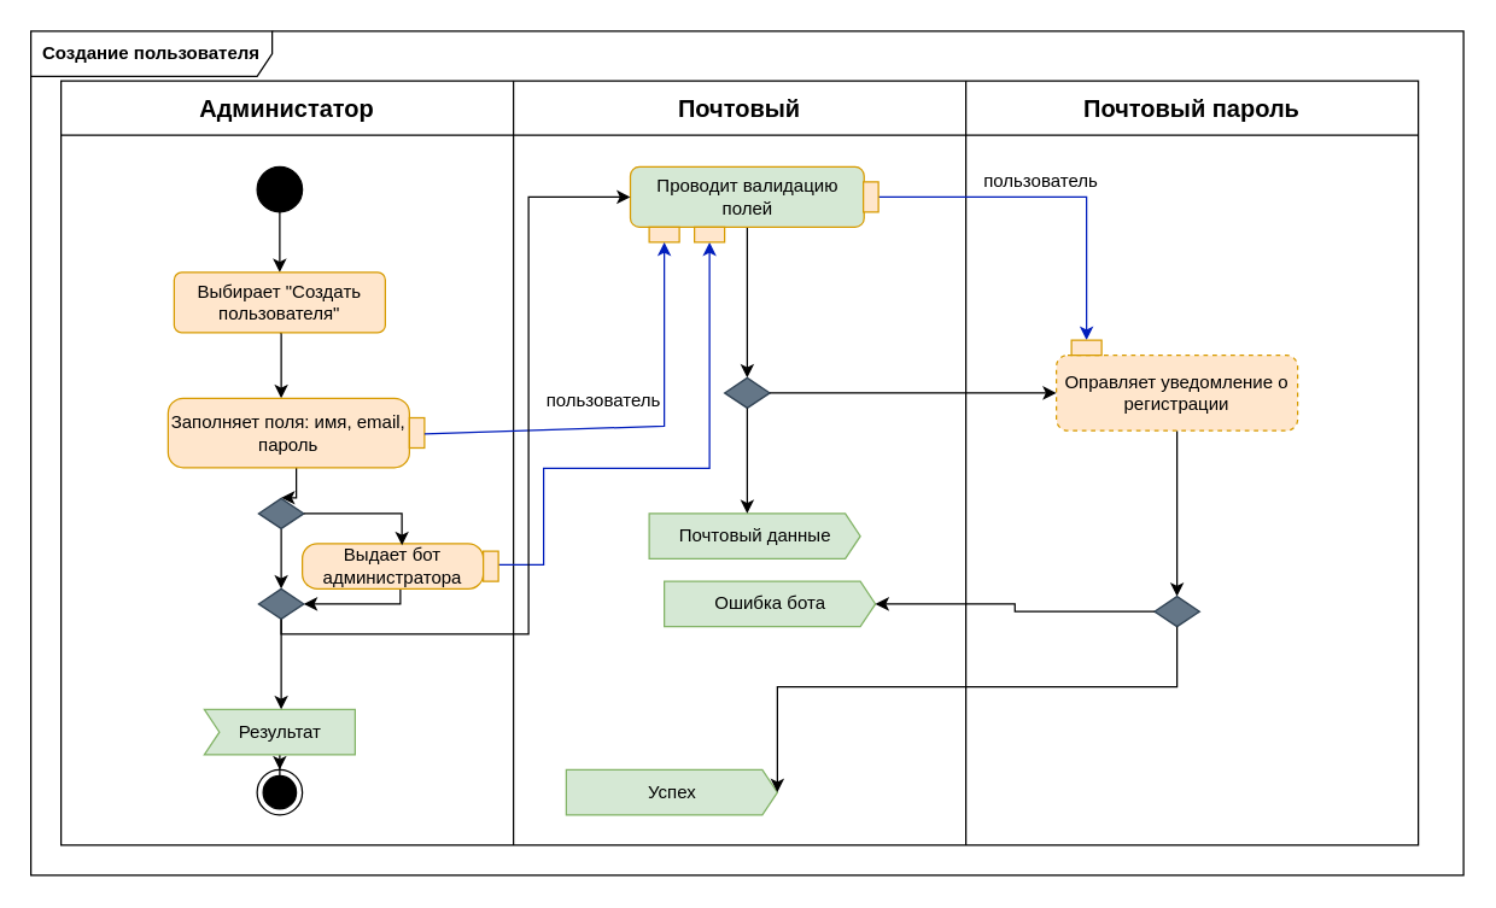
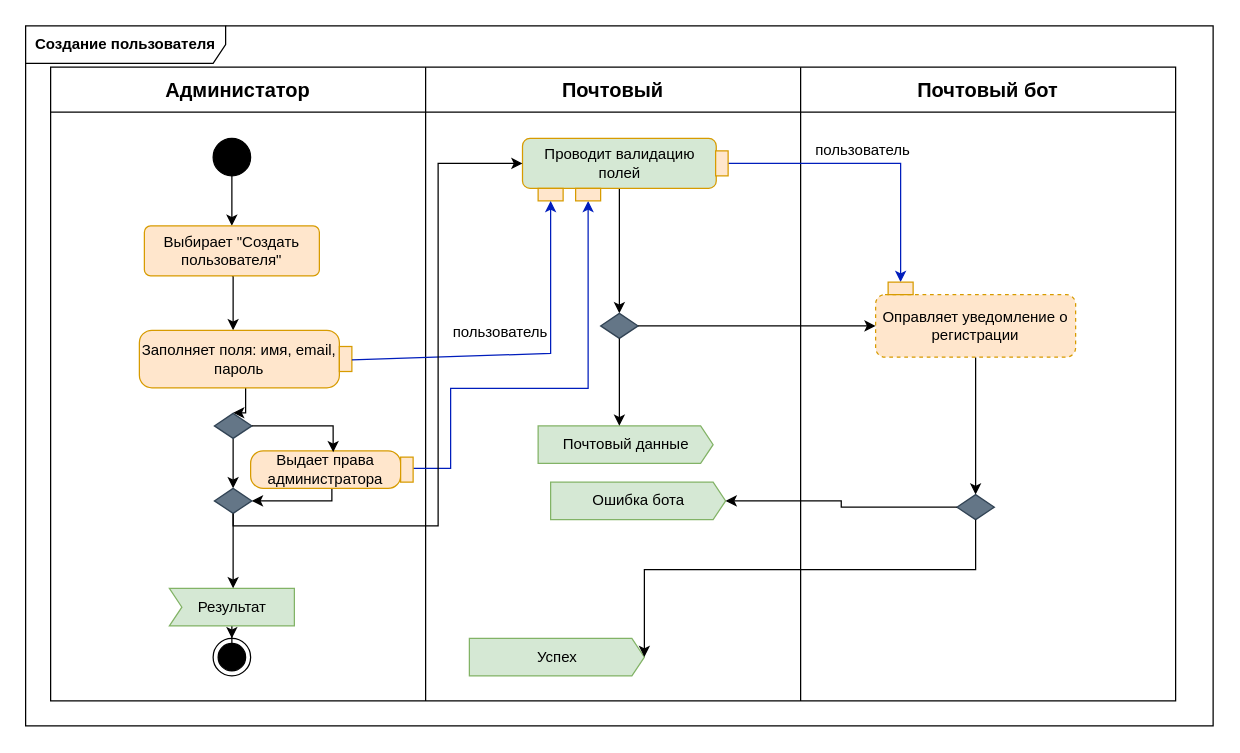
  <mxCell id="0" />
  <mxCell id="1" parent="0" />
  <mxCell id="2" value="&lt;b&gt;Создание пользователя&lt;br&gt;&lt;/b&gt;" style="shape=umlFrame;whiteSpace=wrap;html=1;pointerEvents=0;recursiveResize=0;container=1;collapsible=0;width=160;" vertex="1" parent="1"><mxGeometry x="20" y="20" width="950" height="560" as="geometry" /></mxCell>
  <mxCell id="3" value="" style="shape=table;startSize=0;container=1;collapsible=0;childLayout=tableLayout;fontSize=16;" vertex="1" parent="2"><mxGeometry x="20" y="33" width="900" height="507" as="geometry" /></mxCell>
  <mxCell id="4" value="" style="shape=tableRow;horizontal=0;startSize=0;swimlaneHead=0;swimlaneBody=0;strokeColor=inherit;top=0;left=0;bottom=0;right=0;collapsible=0;dropTarget=0;fillColor=none;points=[[0,0.5],[1,0.5]];portConstraint=eastwest;fontSize=16;" vertex="1" parent="3"><mxGeometry width="900" height="36" as="geometry" /></mxCell>
  <mxCell id="5" value="&lt;b&gt;Администатор&lt;/b&gt;" style="shape=partialRectangle;html=1;whiteSpace=wrap;connectable=0;strokeColor=inherit;overflow=hidden;fillColor=none;top=0;left=0;bottom=0;right=0;pointerEvents=1;fontSize=16;" vertex="1" parent="4"><mxGeometry width="300" height="36" as="geometry"><mxRectangle width="300" height="36" as="alternateBounds" /></mxGeometry></mxCell>
  <mxCell id="6" value="&lt;b&gt;Почтовый&lt;/b&gt;" style="shape=partialRectangle;html=1;whiteSpace=wrap;connectable=0;strokeColor=inherit;overflow=hidden;fillColor=none;top=0;left=0;bottom=0;right=0;pointerEvents=1;fontSize=16;" vertex="1" parent="4"><mxGeometry x="300" width="300" height="36" as="geometry"><mxRectangle width="300" height="36" as="alternateBounds" /></mxGeometry></mxCell>
- <mxCell id="7" value="&lt;b&gt;Почтовый пароль&lt;br&gt;&lt;/b&gt;" style="shape=partialRectangle;html=1;whiteSpace=wrap;connectable=0;strokeColor=inherit;overflow=hidden;fillColor=none;top=0;left=0;bottom=0;right=0;pointerEvents=1;fontSize=16;" vertex="1" parent="4"><mxGeometry x="600" width="300" height="36" as="geometry"><mxRectangle width="300" height="36" as="alternateBounds" /></mxGeometry></mxCell>
+ <mxCell id="7" value="&lt;b&gt;Почтовый бот&lt;br&gt;&lt;/b&gt;" style="shape=partialRectangle;html=1;whiteSpace=wrap;connectable=0;strokeColor=inherit;overflow=hidden;fillColor=none;top=0;left=0;bottom=0;right=0;pointerEvents=1;fontSize=16;" vertex="1" parent="4"><mxGeometry x="600" width="300" height="36" as="geometry"><mxRectangle width="300" height="36" as="alternateBounds" /></mxGeometry></mxCell>
  <mxCell id="8" value="" style="shape=tableRow;horizontal=0;startSize=0;swimlaneHead=0;swimlaneBody=0;strokeColor=inherit;top=0;left=0;bottom=0;right=0;collapsible=0;dropTarget=0;fillColor=none;points=[[0,0.5],[1,0.5]];portConstraint=eastwest;fontSize=16;" vertex="1" parent="3"><mxGeometry y="36" width="900" height="471" as="geometry" /></mxCell>
  <mxCell id="9" value="" style="shape=partialRectangle;html=1;whiteSpace=wrap;connectable=0;strokeColor=inherit;overflow=hidden;fillColor=none;top=0;left=0;bottom=0;right=0;pointerEvents=1;fontSize=16;" vertex="1" parent="8"><mxGeometry width="300" height="471" as="geometry"><mxRectangle width="300" height="471" as="alternateBounds" /></mxGeometry></mxCell>
  <mxCell id="10" value="" style="shape=partialRectangle;html=1;whiteSpace=wrap;connectable=0;strokeColor=inherit;overflow=hidden;fillColor=none;top=0;left=0;bottom=0;right=0;pointerEvents=1;fontSize=16;" vertex="1" parent="8"><mxGeometry x="300" width="300" height="471" as="geometry"><mxRectangle width="300" height="471" as="alternateBounds" /></mxGeometry></mxCell>
  <mxCell id="11" value="" style="shape=partialRectangle;html=1;whiteSpace=wrap;connectable=0;strokeColor=inherit;overflow=hidden;fillColor=none;top=0;left=0;bottom=0;right=0;pointerEvents=1;fontSize=16;" vertex="1" parent="8"><mxGeometry x="600" width="300" height="471" as="geometry"><mxRectangle width="300" height="471" as="alternateBounds" /></mxGeometry></mxCell>
  <mxCell id="12" style="edgeStyle=orthogonalEdgeStyle;rounded=0;orthogonalLoop=1;jettySize=auto;html=1;" edge="1" parent="2" source="13"><mxGeometry relative="1" as="geometry"><mxPoint x="165" y="160" as="targetPoint" /></mxGeometry></mxCell>
  <mxCell id="13" value="" style="ellipse;fillColor=strokeColor;html=1;" vertex="1" parent="2"><mxGeometry x="150" y="90" width="30" height="30" as="geometry" /></mxCell>
  <mxCell id="14" value="" style="ellipse;html=1;shape=endState;fillColor=strokeColor;" vertex="1" parent="2"><mxGeometry x="150" y="490" width="30" height="30" as="geometry" /></mxCell>
  <mxCell id="15" style="edgeStyle=orthogonalEdgeStyle;rounded=0;orthogonalLoop=1;jettySize=auto;html=1;exitX=0.5;exitY=1;exitDx=0;exitDy=0;" edge="1" parent="2" source="50" target="17"><mxGeometry relative="1" as="geometry"><mxPoint x="166.029" y="210" as="sourcePoint" /><Array as="points"><mxPoint x="166" y="200" /></Array></mxGeometry></mxCell>
  <mxCell id="16" style="edgeStyle=orthogonalEdgeStyle;rounded=0;orthogonalLoop=1;jettySize=auto;html=1;" edge="1" parent="2" source="17" target="36"><mxGeometry relative="1" as="geometry" /></mxCell>
  <mxCell id="17" value="Заполняет поля: имя, email, пароль" style="shape=mxgraph.uml25.action;html=1;align=center;verticalAlign=middle;absoluteArcSize=1;arcSize=10;dashed=0;spacingRight=10;whiteSpace=wrap;fillColor=#ffe6cc;strokeColor=#d79b00;" vertex="1" parent="2"><mxGeometry x="91" y="243.5" width="170" height="46" as="geometry" /></mxCell>
  <mxCell id="18" style="edgeStyle=orthogonalEdgeStyle;rounded=0;orthogonalLoop=1;jettySize=auto;html=1;entryX=0.5;entryY=0;entryDx=0;entryDy=0;" edge="1" parent="2" source="19" target="27"><mxGeometry relative="1" as="geometry" /></mxCell>
  <mxCell id="19" value="Проводит валидацию полей " style="rounded=1;whiteSpace=wrap;html=1;fillColor=#d5e8d4;strokeColor=#d79b00;" vertex="1" parent="2"><mxGeometry x="397.5" y="90" width="155" height="40" as="geometry" /></mxCell>
  <mxCell id="20" value="" style="rounded=0;whiteSpace=wrap;html=1;fillColor=#ffe6cc;strokeColor=#d79b00;" vertex="1" parent="2"><mxGeometry x="410" y="130" width="20" height="10" as="geometry" /></mxCell>
  <mxCell id="21" value="" style="endArrow=classic;html=1;rounded=0;entryX=0.5;entryY=1;entryDx=0;entryDy=0;exitX=1;exitY=0.514;exitDx=0;exitDy=0;exitPerimeter=0;fillColor=#0050ef;strokeColor=#001DBC;" edge="1" parent="2" source="17" target="20"><mxGeometry width="50" height="50" relative="1" as="geometry"><mxPoint x="440" y="390" as="sourcePoint" /><mxPoint x="490" y="340" as="targetPoint" /><Array as="points"><mxPoint x="420" y="262" /></Array></mxGeometry></mxCell>
  <mxCell id="22" value="Ошибка бота" style="html=1;shadow=0;dashed=0;align=center;verticalAlign=middle;shape=mxgraph.arrows2.arrow;dy=0;dx=10;notch=0;fillColor=#d5e8d4;strokeColor=#82b366;" vertex="1" parent="2"><mxGeometry x="420" y="365" width="140" height="30" as="geometry" /></mxCell>
  <mxCell id="23" value="Успех" style="html=1;shadow=0;dashed=0;align=center;verticalAlign=middle;shape=mxgraph.arrows2.arrow;dy=0;dx=10;notch=0;fillColor=#d5e8d4;strokeColor=#82b366;" vertex="1" parent="2"><mxGeometry x="355" y="490" width="140" height="30" as="geometry" /></mxCell>
  <mxCell id="24" value="Почтовый данные" style="html=1;shadow=0;dashed=0;align=center;verticalAlign=middle;shape=mxgraph.arrows2.arrow;dy=0;dx=10;notch=0;fillColor=#d5e8d4;strokeColor=#82b366;" vertex="1" parent="2"><mxGeometry x="410" y="320" width="140" height="30" as="geometry" /></mxCell>
  <mxCell id="25" style="edgeStyle=orthogonalEdgeStyle;rounded=0;orthogonalLoop=1;jettySize=auto;html=1;entryX=0.5;entryY=0;entryDx=0;entryDy=0;" edge="1" parent="2" source="26" target="14"><mxGeometry relative="1" as="geometry" /></mxCell>
  <mxCell id="26" value="Результат" style="html=1;shadow=0;dashed=0;align=center;verticalAlign=middle;shape=mxgraph.arrows2.arrow;dy=0;dx=0;notch=10;fillColor=#d5e8d4;strokeColor=#82b366;" vertex="1" parent="2"><mxGeometry x="115" y="450" width="100" height="30" as="geometry" /></mxCell>
  <mxCell id="27" value="" style="rhombus;whiteSpace=wrap;html=1;fillColor=#647687;fontColor=#ffffff;strokeColor=#314354;" vertex="1" parent="2"><mxGeometry x="460" y="230" width="30" height="20" as="geometry" /></mxCell>
  <mxCell id="28" style="edgeStyle=orthogonalEdgeStyle;rounded=0;orthogonalLoop=1;jettySize=auto;html=1;entryX=0;entryY=0;entryDx=65;entryDy=0;entryPerimeter=0;" edge="1" parent="2" source="27" target="24"><mxGeometry relative="1" as="geometry" /></mxCell>
  <mxCell id="29" style="edgeStyle=orthogonalEdgeStyle;rounded=0;orthogonalLoop=1;jettySize=auto;html=1;" edge="1" parent="2" source="30" target="32"><mxGeometry relative="1" as="geometry" /></mxCell>
  <mxCell id="30" value="Оправляет уведомление о регистрации" style="rounded=1;whiteSpace=wrap;html=1;fillColor=#ffe6cc;strokeColor=#d79b00;dashed=1;" vertex="1" parent="2"><mxGeometry x="680" y="215" width="160" height="50" as="geometry" /></mxCell>
  <mxCell id="31" value="" style="endArrow=classic;html=1;rounded=0;exitX=1;exitY=0.5;exitDx=0;exitDy=0;entryX=0;entryY=0.5;entryDx=0;entryDy=0;" edge="1" parent="2" source="27" target="30"><mxGeometry width="50" height="50" relative="1" as="geometry"><mxPoint x="560" y="260" as="sourcePoint" /><mxPoint x="610" y="210" as="targetPoint" /></mxGeometry></mxCell>
  <mxCell id="32" value="" style="rhombus;whiteSpace=wrap;html=1;fillColor=#647687;fontColor=#ffffff;strokeColor=#314354;" vertex="1" parent="2"><mxGeometry x="745" y="375" width="30" height="20" as="geometry" /></mxCell>
  <mxCell id="33" style="edgeStyle=orthogonalEdgeStyle;rounded=0;orthogonalLoop=1;jettySize=auto;html=1;exitX=0;exitY=0.5;exitDx=0;exitDy=0;entryX=1;entryY=0.5;entryDx=0;entryDy=0;entryPerimeter=0;" edge="1" parent="2" source="32" target="22"><mxGeometry relative="1" as="geometry" /></mxCell>
  <mxCell id="34" style="edgeStyle=orthogonalEdgeStyle;rounded=0;orthogonalLoop=1;jettySize=auto;html=1;entryX=1;entryY=0.5;entryDx=0;entryDy=0;entryPerimeter=0;" edge="1" parent="2" source="32" target="23"><mxGeometry relative="1" as="geometry"><Array as="points"><mxPoint x="760" y="435" /></Array></mxGeometry></mxCell>
  <mxCell id="35" style="edgeStyle=orthogonalEdgeStyle;rounded=0;orthogonalLoop=1;jettySize=auto;html=1;" edge="1" parent="2" source="36" target="43"><mxGeometry relative="1" as="geometry" /></mxCell>
  <mxCell id="36" value="" style="rhombus;whiteSpace=wrap;html=1;fillColor=#647687;fontColor=#ffffff;strokeColor=#314354;" vertex="1" parent="2"><mxGeometry x="151" y="310" width="30" height="20" as="geometry" /></mxCell>
  <mxCell id="37" style="edgeStyle=orthogonalEdgeStyle;rounded=0;orthogonalLoop=1;jettySize=auto;html=1;entryX=0.5;entryY=1;entryDx=0;entryDy=0;fillColor=#0050ef;strokeColor=#001DBC;" edge="1" parent="2" source="39" target="41"><mxGeometry relative="1" as="geometry"><Array as="points"><mxPoint x="340" y="354" /><mxPoint x="340" y="290" /><mxPoint x="450" y="290" /></Array></mxGeometry></mxCell>
  <mxCell id="38" style="edgeStyle=orthogonalEdgeStyle;rounded=0;orthogonalLoop=1;jettySize=auto;html=1;entryX=1;entryY=0.5;entryDx=0;entryDy=0;" edge="1" parent="2" source="39" target="43"><mxGeometry relative="1" as="geometry"><Array as="points"><mxPoint x="245" y="380" /></Array></mxGeometry></mxCell>
- <mxCell id="39" value="Выдает бот администратора" style="shape=mxgraph.uml25.action;html=1;align=center;verticalAlign=middle;absoluteArcSize=1;arcSize=10;dashed=0;spacingRight=10;whiteSpace=wrap;fillColor=#ffe6cc;strokeColor=#d79b00;" vertex="1" parent="2"><mxGeometry x="180" y="340" width="130" height="30" as="geometry" /></mxCell>
+ <mxCell id="39" value="Выдает права администратора" style="shape=mxgraph.uml25.action;html=1;align=center;verticalAlign=middle;absoluteArcSize=1;arcSize=10;dashed=0;spacingRight=10;whiteSpace=wrap;fillColor=#ffe6cc;strokeColor=#d79b00;" vertex="1" parent="2"><mxGeometry x="180" y="340" width="130" height="30" as="geometry" /></mxCell>
  <mxCell id="40" style="edgeStyle=orthogonalEdgeStyle;rounded=0;orthogonalLoop=1;jettySize=auto;html=1;entryX=0.508;entryY=0.036;entryDx=0;entryDy=0;entryPerimeter=0;" edge="1" parent="2" source="36" target="39"><mxGeometry relative="1" as="geometry"><Array as="points"><mxPoint x="246" y="320" /></Array></mxGeometry></mxCell>
  <mxCell id="41" value="" style="rounded=0;whiteSpace=wrap;html=1;fillColor=#ffe6cc;strokeColor=#d79b00;rotation=0;" vertex="1" parent="2"><mxGeometry x="440" y="130" width="20" height="10" as="geometry" /></mxCell>
  <mxCell id="42" style="edgeStyle=orthogonalEdgeStyle;rounded=0;orthogonalLoop=1;jettySize=auto;html=1;entryX=0;entryY=0.5;entryDx=0;entryDy=0;" edge="1" parent="2" source="43" target="19"><mxGeometry relative="1" as="geometry"><Array as="points"><mxPoint x="166" y="400" /><mxPoint x="330" y="400" /><mxPoint x="330" y="110" /></Array></mxGeometry></mxCell>
  <mxCell id="43" value="" style="rhombus;whiteSpace=wrap;html=1;fillColor=#647687;fontColor=#ffffff;strokeColor=#314354;" vertex="1" parent="2"><mxGeometry x="151" y="370" width="30" height="20" as="geometry" /></mxCell>
  <mxCell id="44" style="edgeStyle=orthogonalEdgeStyle;rounded=0;orthogonalLoop=1;jettySize=auto;html=1;" edge="1" parent="2" source="43" target="26"><mxGeometry relative="1" as="geometry"><Array as="points"><mxPoint x="166" y="420" /><mxPoint x="166" y="420" /></Array></mxGeometry></mxCell>
  <mxCell id="45" value="пользователь" style="text;html=1;strokeColor=none;fillColor=none;align=center;verticalAlign=middle;whiteSpace=wrap;rounded=0;" vertex="1" parent="2"><mxGeometry x="350" y="230" width="60" height="30" as="geometry" /></mxCell>
  <mxCell id="46" style="edgeStyle=orthogonalEdgeStyle;rounded=0;orthogonalLoop=1;jettySize=auto;html=1;entryX=0.5;entryY=0;entryDx=0;entryDy=0;fillColor=#0050ef;strokeColor=#001DBC;" edge="1" parent="2" source="47" target="48"><mxGeometry relative="1" as="geometry" /></mxCell>
  <mxCell id="47" value="" style="rounded=0;whiteSpace=wrap;html=1;fillColor=#ffe6cc;strokeColor=#d79b00;rotation=-90;" vertex="1" parent="2"><mxGeometry x="547" y="105" width="20" height="10" as="geometry" /></mxCell>
  <mxCell id="48" value="" style="rounded=0;whiteSpace=wrap;html=1;fillColor=#ffe6cc;strokeColor=#d79b00;" vertex="1" parent="2"><mxGeometry x="690" y="205" width="20" height="10" as="geometry" /></mxCell>
  <mxCell id="49" value="пользователь" style="text;html=1;strokeColor=none;fillColor=none;align=center;verticalAlign=middle;whiteSpace=wrap;rounded=0;" vertex="1" parent="2"><mxGeometry x="640" y="85" width="60" height="30" as="geometry" /></mxCell>
  <mxCell id="50" value="Выбирает &quot;Создать пользователя&quot;" style="html=1;align=center;verticalAlign=middle;rounded=1;absoluteArcSize=1;arcSize=10;dashed=0;whiteSpace=wrap;fillColor=#ffe6cc;strokeColor=#d79b00;" vertex="1" parent="2"><mxGeometry x="95" y="160" width="140" height="40" as="geometry" /></mxCell>
